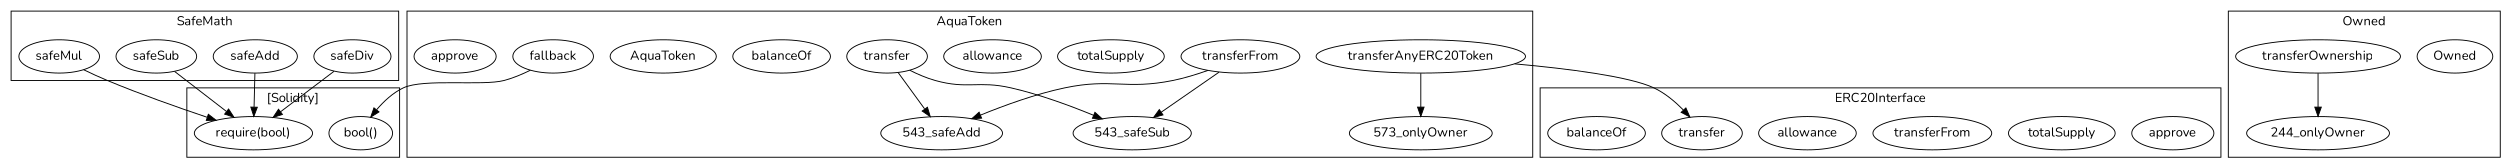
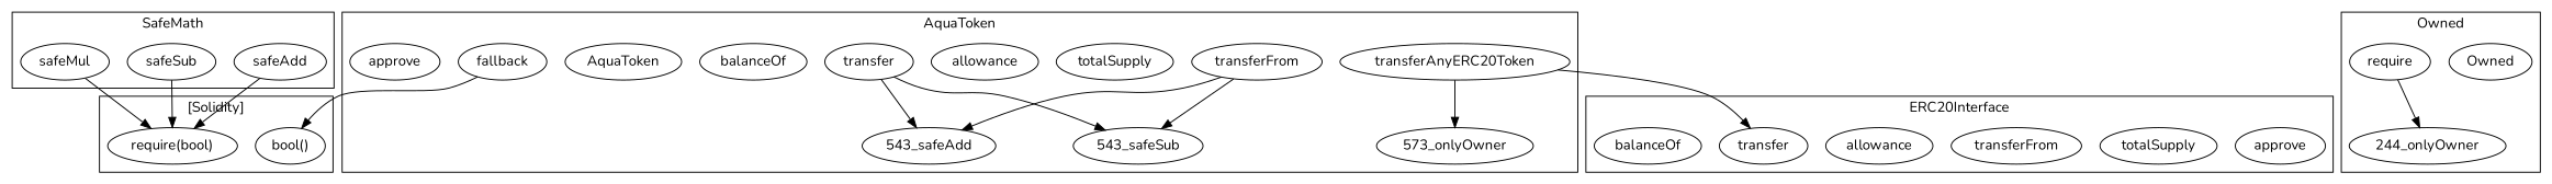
  strict digraph {
    fontname=Nunito
    node [fontname=Nunito]
    edge [fontname=Nunito]
    n1 [label=safeSub]
    n2 [label=safeMul]
-   n3 [label=safeDiv]
    n4 [label=safeAdd]
    n5 [label=approve]
    n6 [label=totalSupply]
    n7 [label=transferFrom]
    n8 [label=allowance]
    n9 [label=transfer]
    n10 [label=balanceOf]
    n11 [label=Owned]
-   n12 [label=transferOwnership]
+   n12 [label=require]
    "244_onlyOwner"
    n14 [label=transferFrom]
    "543_safeSub"
    "543_safeAdd"
    n17 [label=transfer]
    n18 [label=totalSupply]
    n19 [label=allowance]
    n20 [label=transferAnyERC20Token]
    n21 [label="573_onlyOwner"]
    n22 [label=balanceOf]
    n23 [label=AquaToken]
    n24 [label=fallback]
    n25 [label=approve]
    "require(bool)"
    n27 [label="bool()"]
    subgraph cluster_1 {
      label=SafeMath
      n1
      n2
-     n3
      n4
    }
    subgraph cluster_2 {
      label=ERC20Interface
      n5
      n6
      n7
      n8
      n9
      n10
    }
    subgraph cluster_3 {
      label=Owned
      n11
      n12
      "244_onlyOwner"
    }
    subgraph cluster_4 {
      label=AquaToken
      n14
      "543_safeSub"
      "543_safeAdd"
      n17
      n18
      n19
      n20
      n21
      n22
      n23
      n24
      n25
    }
    subgraph cluster_5 {
      label="[Solidity]"
      "require(bool)"
      n27
    }
    n1 -> "require(bool)"
    n2 -> "require(bool)"
-   n3 -> "require(bool)"
    n4 -> "require(bool)"
    n12 -> "244_onlyOwner"
    n14 -> "543_safeSub"
    n14 -> "543_safeAdd"
    n17 -> "543_safeSub"
    n17 -> "543_safeAdd"
    n20 -> n9
    n20 -> n21
    n24 -> n27
  }
